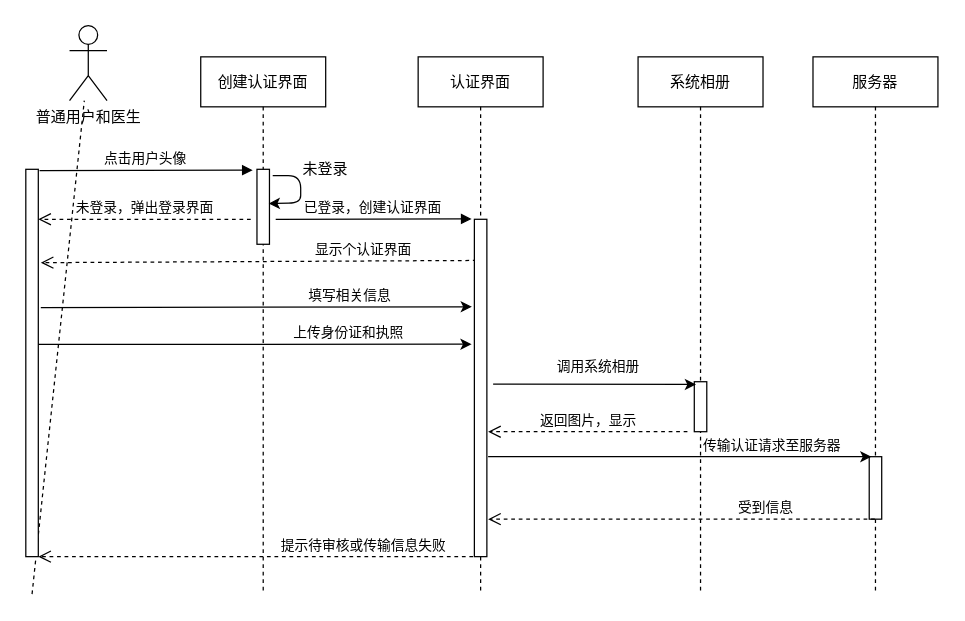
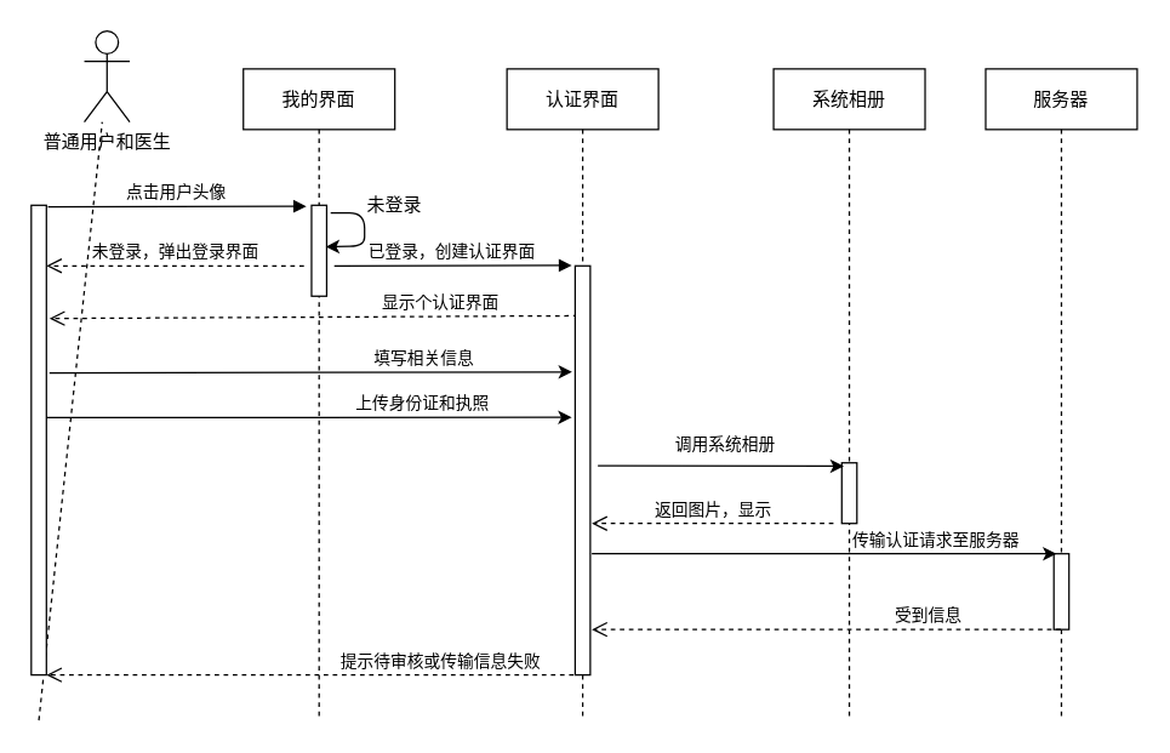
  <mxCell id="0" />
  <mxCell id="1" parent="0" />
- <mxCell id="2" value="创建认证界面" style="shape=umlLifeline;perimeter=lifelinePerimeter;container=1;collapsible=0;recursiveResize=0;rounded=0;shadow=0;strokeWidth=1;" vertex="1" parent="1"><mxGeometry x="160" y="45" width="100" height="430" as="geometry" /></mxCell>
+ <mxCell id="2" value="我的界面" style="shape=umlLifeline;perimeter=lifelinePerimeter;container=1;collapsible=0;recursiveResize=0;rounded=0;shadow=0;strokeWidth=1;" vertex="1" parent="1"><mxGeometry x="160" y="45" width="100" height="430" as="geometry" /></mxCell>
  <mxCell id="3" value="" style="points=[];perimeter=orthogonalPerimeter;rounded=0;shadow=0;strokeWidth=1;" vertex="1" parent="2"><mxGeometry x="45" y="90" width="10" height="60" as="geometry" /></mxCell>
  <mxCell id="4" value="" style="endArrow=classic;html=1;entryX=0.94;entryY=0.457;entryDx=0;entryDy=0;entryPerimeter=0;exitX=1.26;exitY=0.083;exitDx=0;exitDy=0;exitPerimeter=0;" edge="1" parent="2" source="3" target="3"><mxGeometry width="50" height="50" relative="1" as="geometry"><mxPoint x="60" y="70" as="sourcePoint" /><mxPoint x="60" y="110" as="targetPoint" /><Array as="points"><mxPoint x="80" y="95" /><mxPoint x="80" y="117" /></Array></mxGeometry></mxCell>
  <mxCell id="5" value="服务器" style="shape=umlLifeline;perimeter=lifelinePerimeter;container=1;collapsible=0;recursiveResize=0;rounded=0;shadow=0;strokeWidth=1;" vertex="1" parent="1"><mxGeometry x="650" y="45" width="100" height="430" as="geometry" /></mxCell>
  <mxCell id="6" value="" style="points=[];perimeter=orthogonalPerimeter;rounded=0;shadow=0;strokeWidth=1;" vertex="1" parent="5"><mxGeometry x="45" y="320" width="10" height="50" as="geometry" /></mxCell>
  <mxCell id="7" value="普通用户和医生" style="shape=umlActor;verticalLabelPosition=bottom;verticalAlign=top;html=1;outlineConnect=0;fontStyle=0;fontFamily=Helvetica;" vertex="1" parent="1"><mxGeometry x="55" y="20" width="30" height="60" as="geometry" /></mxCell>
  <mxCell id="8" value="" style="endArrow=none;dashed=1;html=1;fontFamily=Helvetica;" edge="1" parent="1" target="7"><mxGeometry width="50" height="50" relative="1" as="geometry"><mxPoint x="25" y="475" as="sourcePoint" /><mxPoint x="24.5" y="125" as="targetPoint" /></mxGeometry></mxCell>
  <mxCell id="9" value="" style="html=1;points=[];perimeter=orthogonalPerimeter;fontFamily=Helvetica;" vertex="1" parent="1"><mxGeometry x="20" y="135" width="10" height="310" as="geometry" /></mxCell>
  <mxCell id="10" value="点击用户头像" style="verticalAlign=bottom;endArrow=block;shadow=0;strokeWidth=1;entryX=-0.34;entryY=0.012;entryDx=0;entryDy=0;entryPerimeter=0;" edge="1" parent="1" target="3"><mxGeometry relative="1" as="geometry"><mxPoint x="31" y="136" as="sourcePoint" /><mxPoint x="200" y="135" as="targetPoint" /><Array as="points" /></mxGeometry></mxCell>
  <mxCell id="11" value="显示个认证界面" style="html=1;verticalAlign=bottom;endArrow=open;dashed=1;endSize=8;fontFamily=Helvetica;entryX=1.2;entryY=0.241;entryDx=0;entryDy=0;entryPerimeter=0;exitX=0.18;exitY=0.122;exitDx=0;exitDy=0;exitPerimeter=0;" edge="1" parent="1" target="9" source="13"><mxGeometry x="-0.476" relative="1" as="geometry"><mxPoint x="378" y="235" as="sourcePoint" /><mxPoint x="42" y="235" as="targetPoint" /><Array as="points" /><mxPoint as="offset" /></mxGeometry></mxCell>
  <mxCell id="12" value="认证界面" style="shape=umlLifeline;perimeter=lifelinePerimeter;container=1;collapsible=0;recursiveResize=0;rounded=0;shadow=0;strokeWidth=1;" vertex="1" parent="1"><mxGeometry x="334" y="45" width="100" height="430" as="geometry" /></mxCell>
  <mxCell id="13" value="" style="points=[];perimeter=orthogonalPerimeter;rounded=0;shadow=0;strokeWidth=1;" vertex="1" parent="12"><mxGeometry x="45" y="130" width="10" height="270" as="geometry" /></mxCell>
  <mxCell id="14" value="已登录，创建认证界面" style="verticalAlign=bottom;endArrow=block;shadow=0;strokeWidth=1;entryX=-0.22;entryY=-0.001;entryDx=0;entryDy=0;entryPerimeter=0;" edge="1" parent="1" target="13"><mxGeometry relative="1" as="geometry"><mxPoint x="220" y="175" as="sourcePoint" /><mxPoint x="370.8" y="165.34" as="targetPoint" /><Array as="points" /></mxGeometry></mxCell>
  <mxCell id="15" value="系统相册" style="shape=umlLifeline;perimeter=lifelinePerimeter;container=1;collapsible=0;recursiveResize=0;rounded=0;shadow=0;strokeWidth=1;" vertex="1" parent="1"><mxGeometry x="510" y="45" width="100" height="430" as="geometry" /></mxCell>
  <mxCell id="16" value="" style="points=[];perimeter=orthogonalPerimeter;rounded=0;shadow=0;strokeWidth=1;" vertex="1" parent="15"><mxGeometry x="45" y="260" width="10" height="40" as="geometry" /></mxCell>
  <mxCell id="17" value="" style="endArrow=classic;html=1;entryX=0.14;entryY=0.055;entryDx=0;entryDy=0;entryPerimeter=0;" edge="1" parent="1" target="16"><mxGeometry width="50" height="50" relative="1" as="geometry"><mxPoint x="394" y="307" as="sourcePoint" /><mxPoint x="540" y="306" as="targetPoint" /></mxGeometry></mxCell>
  <mxCell id="18" value="调用系统相册" style="edgeLabel;html=1;align=center;verticalAlign=middle;resizable=0;points=[];" vertex="1" connectable="0" parent="17"><mxGeometry x="0.114" y="4" relative="1" as="geometry"><mxPoint x="-7" y="-11" as="offset" /></mxGeometry></mxCell>
  <mxCell id="19" value="返回图片，显示" style="html=1;verticalAlign=bottom;endArrow=open;dashed=1;endSize=8;fontFamily=Helvetica;" edge="1" parent="1"><mxGeometry relative="1" as="geometry"><mxPoint x="549.5" y="345" as="sourcePoint" /><mxPoint x="390" y="345" as="targetPoint" /></mxGeometry></mxCell>
  <mxCell id="20" value="" style="endArrow=classic;html=1;exitX=1.2;exitY=0.357;exitDx=0;exitDy=0;exitPerimeter=0;" edge="1" parent="1" source="9"><mxGeometry width="50" height="50" relative="1" as="geometry"><mxPoint x="30" y="265" as="sourcePoint" /><mxPoint x="377" y="245" as="targetPoint" /><Array as="points" /></mxGeometry></mxCell>
  <mxCell id="21" value="填写相关信息" style="edgeLabel;html=1;align=center;verticalAlign=middle;resizable=0;points=[];" vertex="1" connectable="0" parent="20"><mxGeometry x="0.114" y="4" relative="1" as="geometry"><mxPoint x="55" y="-6" as="offset" /></mxGeometry></mxCell>
  <mxCell id="22" value="提示待审核或传输信息失败" style="html=1;verticalAlign=bottom;endArrow=open;dashed=1;endSize=8;fontFamily=Helvetica;" edge="1" parent="1"><mxGeometry x="-0.494" relative="1" as="geometry"><mxPoint x="378" y="445" as="sourcePoint" /><mxPoint x="30" y="445" as="targetPoint" /><Array as="points"><mxPoint x="192" y="445" /></Array><mxPoint as="offset" /></mxGeometry></mxCell>
  <mxCell id="23" value="受到信息" style="html=1;verticalAlign=bottom;endArrow=open;dashed=1;endSize=8;" edge="1" parent="1" source="5"><mxGeometry x="-0.422" relative="1" as="geometry"><mxPoint x="470" y="415" as="sourcePoint" /><mxPoint x="390" y="415" as="targetPoint" /><mxPoint x="1" as="offset" /></mxGeometry></mxCell>
  <mxCell id="24" value="未登录" style="text;html=1;strokeColor=none;fillColor=none;align=center;verticalAlign=middle;whiteSpace=wrap;rounded=0;" vertex="1" parent="1"><mxGeometry x="240" y="125" width="40" height="20" as="geometry" /></mxCell>
  <mxCell id="25" value="未登录，弹出登录界面" style="html=1;verticalAlign=bottom;endArrow=open;dashed=1;endSize=8;fontFamily=Helvetica;entryX=1;entryY=0.217;entryDx=0;entryDy=0;entryPerimeter=0;" edge="1" parent="1"><mxGeometry relative="1" as="geometry"><mxPoint x="200" y="175" as="sourcePoint" /><mxPoint x="30" y="175" as="targetPoint" /><Array as="points" /><mxPoint as="offset" /></mxGeometry></mxCell>
  <mxCell id="26" value="" style="endArrow=classic;html=1;entryX=-0.22;entryY=0.226;entryDx=0;entryDy=0;entryPerimeter=0;exitX=1;exitY=0.326;exitDx=0;exitDy=0;exitPerimeter=0;" edge="1" parent="1"><mxGeometry width="50" height="50" relative="1" as="geometry"><mxPoint x="30" y="275.04" as="sourcePoint" /><mxPoint x="376.8" y="275" as="targetPoint" /></mxGeometry></mxCell>
  <mxCell id="27" value="上传身份证和执照" style="edgeLabel;html=1;align=center;verticalAlign=middle;resizable=0;points=[];" vertex="1" connectable="0" parent="26"><mxGeometry x="0.114" y="4" relative="1" as="geometry"><mxPoint x="55" y="-6" as="offset" /></mxGeometry></mxCell>
  <mxCell id="28" value="" style="endArrow=classic;html=1;entryX=-0.22;entryY=0.226;entryDx=0;entryDy=0;entryPerimeter=0;" edge="1" parent="1"><mxGeometry width="50" height="50" relative="1" as="geometry"><mxPoint x="390" y="365" as="sourcePoint" /><mxPoint x="696.8" y="365" as="targetPoint" /></mxGeometry></mxCell>
  <mxCell id="29" value="传输认证请求至服务器" style="edgeLabel;html=1;align=center;verticalAlign=middle;resizable=0;points=[];" vertex="1" connectable="0" parent="28"><mxGeometry x="0.114" y="4" relative="1" as="geometry"><mxPoint x="55" y="-6" as="offset" /></mxGeometry></mxCell>
